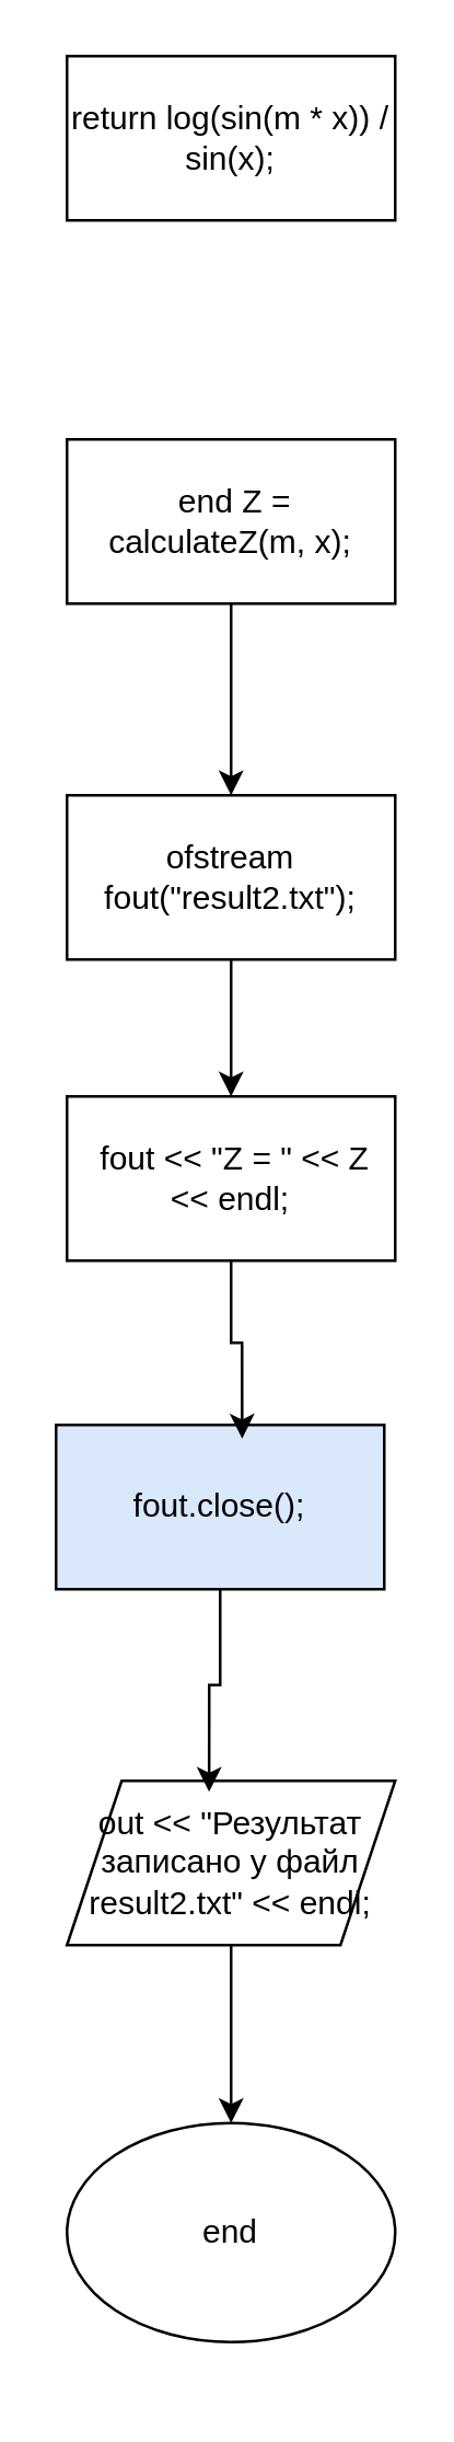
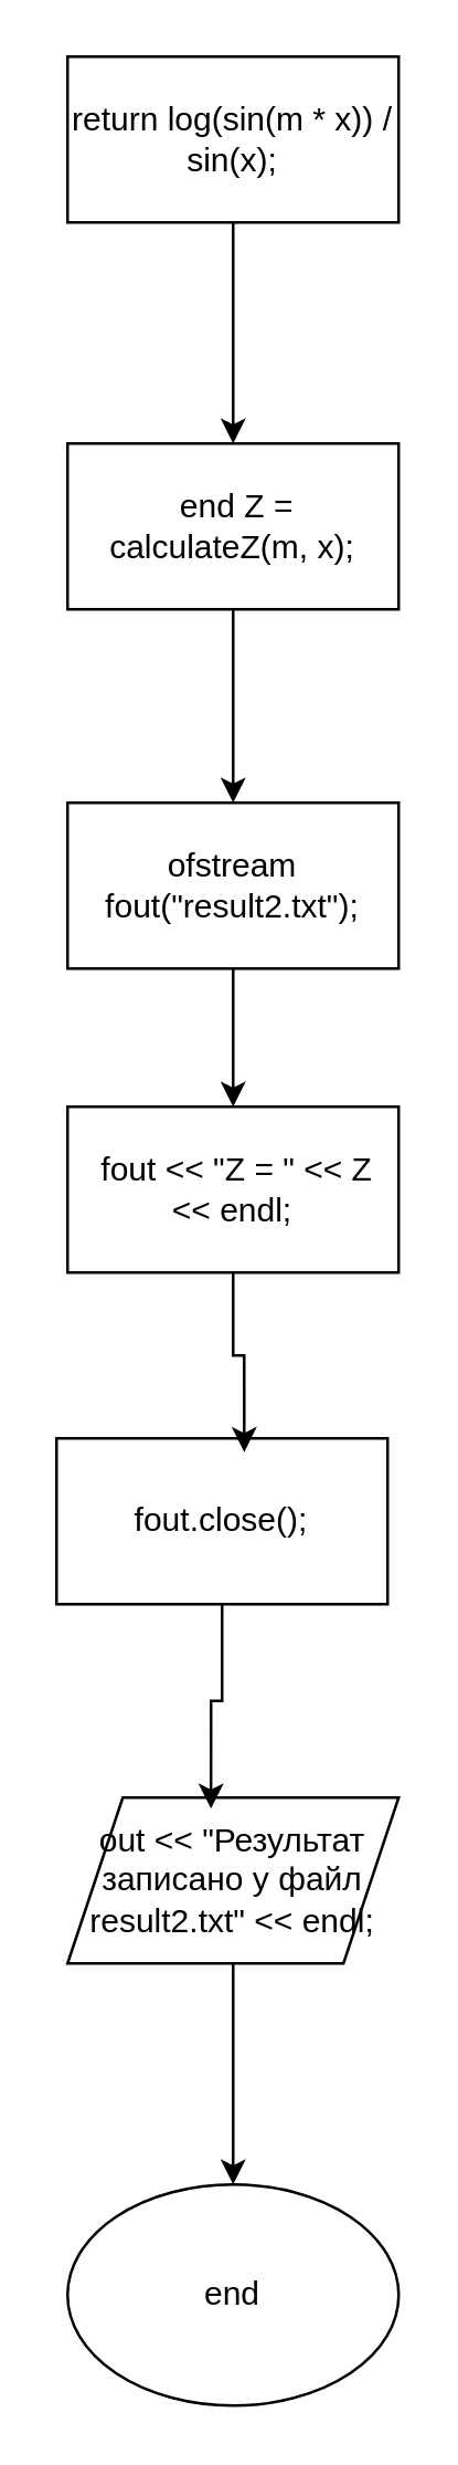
  <mxCell id="0" />
  <mxCell id="1" parent="0" />
+ <mxCell id="2" style="edgeStyle=orthogonalEdgeStyle;rounded=0;orthogonalLoop=1;jettySize=auto;html=1;" edge="1" parent="1" source="3" target="5"><mxGeometry relative="1" as="geometry" /></mxCell>
  <mxCell id="3" value="return log(sin(m * x)) / sin(x);" style="rounded=0;whiteSpace=wrap;html=1;" vertex="1" parent="1"><mxGeometry x="24" y="20" width="120" height="60" as="geometry" /></mxCell>
  <mxCell id="4" style="edgeStyle=orthogonalEdgeStyle;rounded=0;orthogonalLoop=1;jettySize=auto;html=1;" edge="1" parent="1" source="5" target="7"><mxGeometry relative="1" as="geometry" /></mxCell>
  <mxCell id="5" value="&amp;nbsp;end Z = calculateZ(m, x);" style="rounded=0;whiteSpace=wrap;html=1;" vertex="1" parent="1"><mxGeometry x="24" y="160" width="120" height="60" as="geometry" /></mxCell>
  <mxCell id="6" style="edgeStyle=orthogonalEdgeStyle;rounded=0;orthogonalLoop=1;jettySize=auto;html=1;entryX=0.5;entryY=0;entryDx=0;entryDy=0;" edge="1" parent="1" source="7" target="8"><mxGeometry relative="1" as="geometry" /></mxCell>
  <mxCell id="7" value="ofstream fout(&quot;result2.txt&quot;);" style="rounded=0;whiteSpace=wrap;html=1;" vertex="1" parent="1"><mxGeometry x="24" y="290" width="120" height="60" as="geometry" /></mxCell>
  <mxCell id="8" value="&amp;nbsp;fout &amp;lt;&amp;lt; &quot;Z = &quot; &amp;lt;&amp;lt; Z &amp;lt;&amp;lt; endl;" style="rounded=0;whiteSpace=wrap;html=1;" vertex="1" parent="1"><mxGeometry x="24" y="400" width="120" height="60" as="geometry" /></mxCell>
- <mxCell id="9" value="fout.close();" style="rounded=0;whiteSpace=wrap;html=1;fillColor=#dae8fc;" vertex="1" parent="1"><mxGeometry x="20" y="520" width="120" height="60" as="geometry" /></mxCell>
+ <mxCell id="9" value="fout.close();" style="rounded=0;whiteSpace=wrap;html=1;" vertex="1" parent="1"><mxGeometry x="20" y="520" width="120" height="60" as="geometry" /></mxCell>
  <mxCell id="10" style="edgeStyle=orthogonalEdgeStyle;rounded=0;orthogonalLoop=1;jettySize=auto;html=1;entryX=0.5;entryY=0;entryDx=0;entryDy=0;" edge="1" parent="1" source="11" target="12"><mxGeometry relative="1" as="geometry" /></mxCell>
  <mxCell id="11" value="out &amp;lt;&amp;lt; &quot;Результат записано у файл result2.txt&quot; &amp;lt;&amp;lt; endl;" style="shape=parallelogram;perimeter=parallelogramPerimeter;whiteSpace=wrap;html=1;fixedSize=1;" vertex="1" parent="1"><mxGeometry x="24" y="650" width="120" height="60" as="geometry" /></mxCell>
- <mxCell id="12" value="end" style="ellipse;whiteSpace=wrap;html=1;" vertex="1" parent="1"><mxGeometry x="24" y="775" width="120" height="80" as="geometry" /></mxCell>
+ <mxCell id="12" value="end" style="ellipse;whiteSpace=wrap;html=1;" vertex="1" parent="1"><mxGeometry x="24" y="790" width="120" height="80" as="geometry" /></mxCell>
  <mxCell id="13" style="edgeStyle=orthogonalEdgeStyle;rounded=0;orthogonalLoop=1;jettySize=auto;html=1;entryX=0.567;entryY=0.083;entryDx=0;entryDy=0;entryPerimeter=0;" edge="1" parent="1" source="8" target="9"><mxGeometry relative="1" as="geometry" /></mxCell>
  <mxCell id="14" style="edgeStyle=orthogonalEdgeStyle;rounded=0;orthogonalLoop=1;jettySize=auto;html=1;entryX=0.433;entryY=0.067;entryDx=0;entryDy=0;entryPerimeter=0;" edge="1" parent="1" source="9" target="11"><mxGeometry relative="1" as="geometry" /></mxCell>
